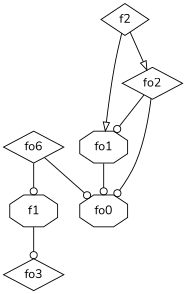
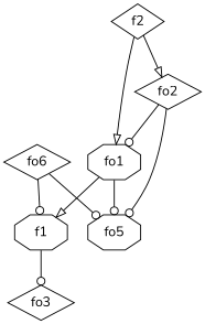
  strict digraph {
    fontname=Nunito
    node [fontname=Nunito shape=diamond]
    edge [arrowhead=odot fontname=Nunito weight=2]
    fo3
    f1 [shape=octagon]
    f2
    fo1 [shape=octagon]
    fo2
-   fo5 [shape=octagon label=fo0]
+   fo5 [shape=octagon]
    fo6
    f1 -> fo3
    f2 -> fo1 [arrowhead=onormal]
    f2 -> fo2 [arrowhead=onormal]
+   fo1 -> f1 [arrowhead=onormal]
    fo1 -> fo5
    fo2 -> fo1
    fo2 -> fo5
    fo6 -> f1
    fo6 -> fo5
  }
